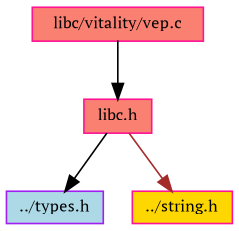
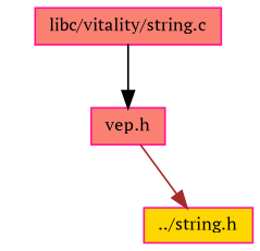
  digraph {
    fontname="PT Serif"
    node [color=deeppink fillcolor=salmon fontname="PT Serif" fontsize=10 shape=record style=filled]
    edge [color=black fontname="PT Serif" fontsize=10 labelfontname=Helvetica labelfontsize=10 style=solid]
-   n1 [fontcolor=black height=0.2 label="libc/vitality/vep.c" width=0.4]
-   n2 [height=0.2 label="libc.h" width=0.4]
-   n3 [color=purple fillcolor=lightblue height=0.2 label="../types.h" width=0.4]
+   n1 [fontcolor=black height=0.2 label="libc/vitality/string.c" width=0.4]
+   n2 [height=0.2 label="vep.h" width=0.4]
    n4 [fillcolor=gold height=0.2 label="../string.h" width=0.4]
    n1 -> n2
-   n2 -> n3
    n2 -> n4 [color=brown]
  }
